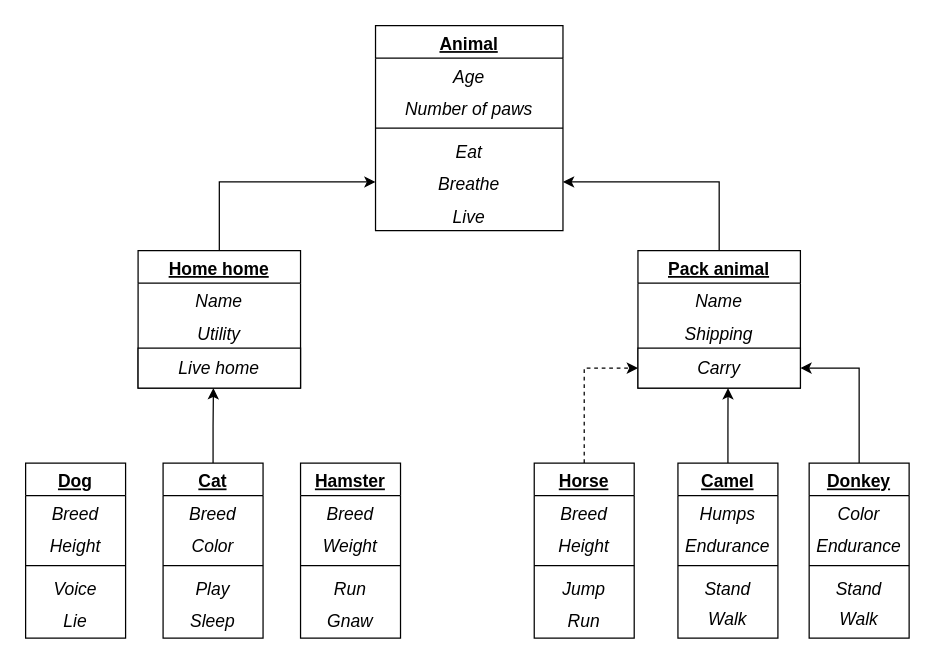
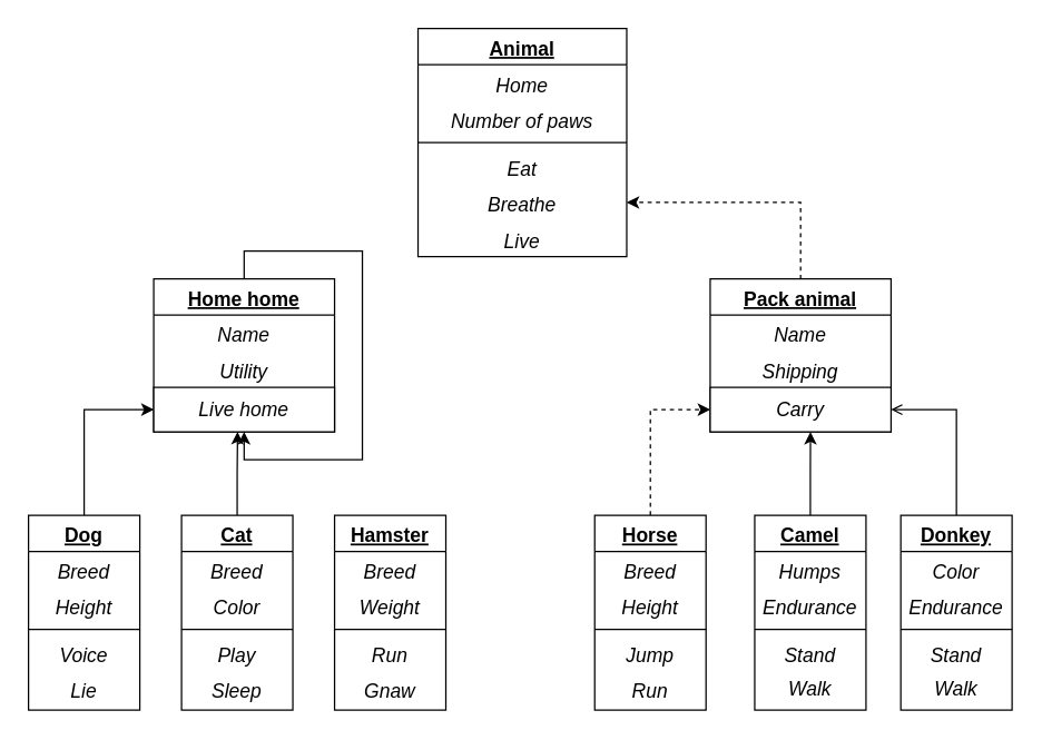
  <mxCell id="0" />
  <mxCell id="1" parent="0" />
+ <mxCell id="2" style="edgeStyle=orthogonalEdgeStyle;rounded=0;orthogonalLoop=1;jettySize=auto;html=1;exitX=0.5;exitY=0;exitDx=0;exitDy=0;entryX=0;entryY=0.5;entryDx=0;entryDy=0;fontSize=14;" edge="1" parent="1" source="3" target="47"><mxGeometry relative="1" as="geometry" /></mxCell>
  <mxCell id="3" value="Dog" style="swimlane;fontStyle=5;align=center;verticalAlign=top;childLayout=stackLayout;horizontal=1;startSize=26;horizontalStack=0;resizeParent=1;resizeLast=0;collapsible=1;marginBottom=0;rounded=0;shadow=0;strokeWidth=1;fontSize=14;" vertex="1" parent="1"><mxGeometry x="20" y="370" width="80" height="140" as="geometry"><mxRectangle x="550" y="140" width="160" height="26" as="alternateBounds" /></mxGeometry></mxCell>
  <mxCell id="4" value="Breed" style="text;align=center;verticalAlign=top;spacingLeft=4;spacingRight=4;overflow=hidden;rotatable=0;points=[[0,0.5],[1,0.5]];portConstraint=eastwest;fontStyle=2;fontSize=14;" vertex="1" parent="3"><mxGeometry y="26" width="80" height="26" as="geometry" /></mxCell>
  <mxCell id="5" value="Height" style="text;align=center;verticalAlign=top;spacingLeft=4;spacingRight=4;overflow=hidden;rotatable=0;points=[[0,0.5],[1,0.5]];portConstraint=eastwest;rounded=0;shadow=0;html=0;fontSize=14;fontStyle=2" vertex="1" parent="3"><mxGeometry y="52" width="80" height="26" as="geometry" /></mxCell>
  <mxCell id="6" value="" style="line;html=1;strokeWidth=1;align=left;verticalAlign=middle;spacingTop=-1;spacingLeft=3;spacingRight=3;rotatable=0;labelPosition=right;points=[];portConstraint=eastwest;" vertex="1" parent="3"><mxGeometry y="78" width="80" height="8" as="geometry" /></mxCell>
  <mxCell id="7" value="Voice" style="text;align=center;verticalAlign=top;spacingLeft=4;spacingRight=4;overflow=hidden;rotatable=0;points=[[0,0.5],[1,0.5]];portConstraint=eastwest;fontSize=14;fontStyle=2" vertex="1" parent="3"><mxGeometry y="86" width="80" height="26" as="geometry" /></mxCell>
  <mxCell id="8" value="Lie" style="text;align=center;verticalAlign=top;spacingLeft=4;spacingRight=4;overflow=hidden;rotatable=0;points=[[0,0.5],[1,0.5]];portConstraint=eastwest;fontStyle=2;fontSize=14;" vertex="1" parent="3"><mxGeometry y="112" width="80" height="26" as="geometry" /></mxCell>
  <mxCell id="9" value="Hamster" style="swimlane;fontStyle=5;align=center;verticalAlign=top;childLayout=stackLayout;horizontal=1;startSize=26;horizontalStack=0;resizeParent=1;resizeLast=0;collapsible=1;marginBottom=0;rounded=0;shadow=0;strokeWidth=1;fontSize=14;" vertex="1" parent="1"><mxGeometry x="240" y="370" width="80" height="140" as="geometry"><mxRectangle x="550" y="140" width="160" height="26" as="alternateBounds" /></mxGeometry></mxCell>
  <mxCell id="10" value="Breed" style="text;align=center;verticalAlign=top;spacingLeft=4;spacingRight=4;overflow=hidden;rotatable=0;points=[[0,0.5],[1,0.5]];portConstraint=eastwest;fontSize=14;fontStyle=2" vertex="1" parent="9"><mxGeometry y="26" width="80" height="26" as="geometry" /></mxCell>
  <mxCell id="11" value="Weight" style="text;align=center;verticalAlign=top;spacingLeft=4;spacingRight=4;overflow=hidden;rotatable=0;points=[[0,0.5],[1,0.5]];portConstraint=eastwest;rounded=0;shadow=0;html=0;fontSize=14;fontStyle=2" vertex="1" parent="9"><mxGeometry y="52" width="80" height="26" as="geometry" /></mxCell>
  <mxCell id="12" value="" style="line;html=1;strokeWidth=1;align=left;verticalAlign=middle;spacingTop=-1;spacingLeft=3;spacingRight=3;rotatable=0;labelPosition=right;points=[];portConstraint=eastwest;" vertex="1" parent="9"><mxGeometry y="78" width="80" height="8" as="geometry" /></mxCell>
  <mxCell id="13" value="Run" style="text;align=center;verticalAlign=top;spacingLeft=4;spacingRight=4;overflow=hidden;rotatable=0;points=[[0,0.5],[1,0.5]];portConstraint=eastwest;fontSize=14;fontStyle=2" vertex="1" parent="9"><mxGeometry y="86" width="80" height="26" as="geometry" /></mxCell>
  <mxCell id="14" value="Gnaw" style="text;align=center;verticalAlign=top;spacingLeft=4;spacingRight=4;overflow=hidden;rotatable=0;points=[[0,0.5],[1,0.5]];portConstraint=eastwest;fontStyle=2;fontSize=14;" vertex="1" parent="9"><mxGeometry y="112" width="80" height="26" as="geometry" /></mxCell>
  <mxCell id="15" style="edgeStyle=orthogonalEdgeStyle;rounded=0;orthogonalLoop=1;jettySize=auto;html=1;exitX=0.5;exitY=0;exitDx=0;exitDy=0;fontSize=14;" edge="1" parent="1" source="16"><mxGeometry relative="1" as="geometry"><mxPoint x="170.273" y="310" as="targetPoint" /></mxGeometry></mxCell>
  <mxCell id="16" value="Cat" style="swimlane;fontStyle=5;align=center;verticalAlign=top;childLayout=stackLayout;horizontal=1;startSize=26;horizontalStack=0;resizeParent=1;resizeLast=0;collapsible=1;marginBottom=0;rounded=0;shadow=0;strokeWidth=1;fontSize=14;spacingTop=0;labelBorderColor=none;labelBackgroundColor=none;" vertex="1" parent="1"><mxGeometry x="130" y="370" width="80" height="140" as="geometry"><mxRectangle x="550" y="140" width="160" height="26" as="alternateBounds" /></mxGeometry></mxCell>
  <mxCell id="17" value="Breed" style="text;align=center;verticalAlign=top;spacingLeft=4;spacingRight=4;overflow=hidden;rotatable=0;points=[[0,0.5],[1,0.5]];portConstraint=eastwest;fontSize=14;fontStyle=2" vertex="1" parent="16"><mxGeometry y="26" width="80" height="26" as="geometry" /></mxCell>
  <mxCell id="18" value="Color" style="text;align=center;verticalAlign=top;spacingLeft=4;spacingRight=4;overflow=hidden;rotatable=0;points=[[0,0.5],[1,0.5]];portConstraint=eastwest;rounded=0;shadow=0;html=0;fontSize=14;fontStyle=2" vertex="1" parent="16"><mxGeometry y="52" width="80" height="26" as="geometry" /></mxCell>
  <mxCell id="19" value="" style="line;html=1;strokeWidth=1;align=left;verticalAlign=middle;spacingTop=-1;spacingLeft=3;spacingRight=3;rotatable=0;labelPosition=right;points=[];portConstraint=eastwest;" vertex="1" parent="16"><mxGeometry y="78" width="80" height="8" as="geometry" /></mxCell>
  <mxCell id="20" value="Play" style="text;align=center;verticalAlign=top;spacingLeft=4;spacingRight=4;overflow=hidden;rotatable=0;points=[[0,0.5],[1,0.5]];portConstraint=eastwest;fontSize=14;fontStyle=2" vertex="1" parent="16"><mxGeometry y="86" width="80" height="26" as="geometry" /></mxCell>
  <mxCell id="21" value="Sleep" style="text;align=center;verticalAlign=top;spacingLeft=4;spacingRight=4;overflow=hidden;rotatable=0;points=[[0,0.5],[1,0.5]];portConstraint=eastwest;fontStyle=2;fontSize=14;" vertex="1" parent="16"><mxGeometry y="112" width="80" height="26" as="geometry" /></mxCell>
  <mxCell id="22" style="edgeStyle=orthogonalEdgeStyle;rounded=0;orthogonalLoop=1;jettySize=auto;html=1;exitX=0.5;exitY=0;exitDx=0;exitDy=0;entryX=0;entryY=0.5;entryDx=0;entryDy=0;fontSize=14;dashed=1;" edge="1" parent="1" source="23" target="52"><mxGeometry relative="1" as="geometry" /></mxCell>
  <mxCell id="23" value="Horse" style="swimlane;fontStyle=5;align=center;verticalAlign=top;childLayout=stackLayout;horizontal=1;startSize=26;horizontalStack=0;resizeParent=1;resizeLast=0;collapsible=1;marginBottom=0;rounded=0;shadow=0;strokeWidth=1;fontSize=14;" vertex="1" parent="1"><mxGeometry x="427" y="370" width="80" height="140" as="geometry"><mxRectangle x="550" y="140" width="160" height="26" as="alternateBounds" /></mxGeometry></mxCell>
  <mxCell id="24" value="Breed" style="text;align=center;verticalAlign=top;spacingLeft=4;spacingRight=4;overflow=hidden;rotatable=0;points=[[0,0.5],[1,0.5]];portConstraint=eastwest;fontSize=14;fontStyle=2" vertex="1" parent="23"><mxGeometry y="26" width="80" height="26" as="geometry" /></mxCell>
  <mxCell id="25" value="Height" style="text;align=center;verticalAlign=top;spacingLeft=4;spacingRight=4;overflow=hidden;rotatable=0;points=[[0,0.5],[1,0.5]];portConstraint=eastwest;rounded=0;shadow=0;html=0;fontSize=14;fontStyle=2" vertex="1" parent="23"><mxGeometry y="52" width="80" height="26" as="geometry" /></mxCell>
  <mxCell id="26" value="" style="line;html=1;strokeWidth=1;align=left;verticalAlign=middle;spacingTop=-1;spacingLeft=3;spacingRight=3;rotatable=0;labelPosition=right;points=[];portConstraint=eastwest;" vertex="1" parent="23"><mxGeometry y="78" width="80" height="8" as="geometry" /></mxCell>
  <mxCell id="27" value="Jump" style="text;align=center;verticalAlign=top;spacingLeft=4;spacingRight=4;overflow=hidden;rotatable=0;points=[[0,0.5],[1,0.5]];portConstraint=eastwest;fontSize=14;fontStyle=2" vertex="1" parent="23"><mxGeometry y="86" width="80" height="26" as="geometry" /></mxCell>
  <mxCell id="28" value="Run" style="text;align=center;verticalAlign=top;spacingLeft=4;spacingRight=4;overflow=hidden;rotatable=0;points=[[0,0.5],[1,0.5]];portConstraint=eastwest;fontStyle=2;fontSize=14;" vertex="1" parent="23"><mxGeometry y="112" width="80" height="26" as="geometry" /></mxCell>
  <mxCell id="29" style="edgeStyle=orthogonalEdgeStyle;rounded=0;orthogonalLoop=1;jettySize=auto;html=1;exitX=0.5;exitY=0;exitDx=0;exitDy=0;fontSize=14;" edge="1" parent="1" source="30"><mxGeometry relative="1" as="geometry"><mxPoint x="582.091" y="310" as="targetPoint" /></mxGeometry></mxCell>
  <mxCell id="30" value="Camel" style="swimlane;fontStyle=5;align=center;verticalAlign=top;childLayout=stackLayout;horizontal=1;startSize=26;horizontalStack=0;resizeParent=1;resizeLast=0;collapsible=1;marginBottom=0;rounded=0;shadow=0;strokeWidth=1;fontSize=14;" vertex="1" parent="1"><mxGeometry x="542" y="370" width="80" height="140" as="geometry"><mxRectangle x="550" y="140" width="160" height="26" as="alternateBounds" /></mxGeometry></mxCell>
  <mxCell id="31" value="Humps" style="text;align=center;verticalAlign=top;spacingLeft=4;spacingRight=4;overflow=hidden;rotatable=0;points=[[0,0.5],[1,0.5]];portConstraint=eastwest;fontSize=14;fontStyle=2" vertex="1" parent="30"><mxGeometry y="26" width="80" height="26" as="geometry" /></mxCell>
  <mxCell id="32" value="Endurance" style="text;align=center;verticalAlign=top;spacingLeft=4;spacingRight=4;overflow=hidden;rotatable=0;points=[[0,0.5],[1,0.5]];portConstraint=eastwest;rounded=0;shadow=0;html=0;fontSize=14;fontStyle=2" vertex="1" parent="30"><mxGeometry y="52" width="80" height="26" as="geometry" /></mxCell>
  <mxCell id="33" value="" style="line;html=1;strokeWidth=1;align=left;verticalAlign=middle;spacingTop=-1;spacingLeft=3;spacingRight=3;rotatable=0;labelPosition=right;points=[];portConstraint=eastwest;" vertex="1" parent="30"><mxGeometry y="78" width="80" height="8" as="geometry" /></mxCell>
  <mxCell id="34" value="Stand" style="text;align=center;verticalAlign=top;spacingLeft=4;spacingRight=4;overflow=hidden;rotatable=0;points=[[0,0.5],[1,0.5]];portConstraint=eastwest;fontSize=14;fontStyle=2" vertex="1" parent="30"><mxGeometry y="86" width="80" height="24" as="geometry" /></mxCell>
  <mxCell id="35" value="Walk" style="text;align=center;verticalAlign=top;spacingLeft=4;spacingRight=4;overflow=hidden;rotatable=0;points=[[0,0.5],[1,0.5]];portConstraint=eastwest;fontStyle=2;fontSize=14;" vertex="1" parent="30"><mxGeometry y="110" width="80" height="26" as="geometry" /></mxCell>
- <mxCell id="36" style="edgeStyle=orthogonalEdgeStyle;rounded=0;orthogonalLoop=1;jettySize=auto;html=1;exitX=0.5;exitY=0;exitDx=0;exitDy=0;entryX=1;entryY=0.5;entryDx=0;entryDy=0;fontSize=14;" edge="1" parent="1" source="37" target="52"><mxGeometry relative="1" as="geometry" /></mxCell>
+ <mxCell id="36" style="edgeStyle=orthogonalEdgeStyle;rounded=0;orthogonalLoop=1;jettySize=auto;html=1;exitX=0.5;exitY=0;exitDx=0;exitDy=0;entryX=1;entryY=0.5;entryDx=0;entryDy=0;fontSize=14;endArrow=open;" edge="1" parent="1" source="37" target="52"><mxGeometry relative="1" as="geometry" /></mxCell>
  <mxCell id="37" value="Donkey" style="swimlane;fontStyle=5;align=center;verticalAlign=top;childLayout=stackLayout;horizontal=1;startSize=26;horizontalStack=0;resizeParent=1;resizeLast=0;collapsible=1;marginBottom=0;rounded=0;shadow=0;strokeWidth=1;fontSize=14;" vertex="1" parent="1"><mxGeometry x="647" y="370" width="80" height="140" as="geometry"><mxRectangle x="550" y="140" width="160" height="26" as="alternateBounds" /></mxGeometry></mxCell>
  <mxCell id="38" value="Color" style="text;align=center;verticalAlign=top;spacingLeft=4;spacingRight=4;overflow=hidden;rotatable=0;points=[[0,0.5],[1,0.5]];portConstraint=eastwest;fontSize=14;fontStyle=2" vertex="1" parent="37"><mxGeometry y="26" width="80" height="26" as="geometry" /></mxCell>
  <mxCell id="39" value="Endurance" style="text;align=center;verticalAlign=top;spacingLeft=4;spacingRight=4;overflow=hidden;rotatable=0;points=[[0,0.5],[1,0.5]];portConstraint=eastwest;rounded=0;shadow=0;html=0;fontSize=14;fontStyle=2" vertex="1" parent="37"><mxGeometry y="52" width="80" height="26" as="geometry" /></mxCell>
  <mxCell id="40" value="" style="line;html=1;strokeWidth=1;align=left;verticalAlign=middle;spacingTop=-1;spacingLeft=3;spacingRight=3;rotatable=0;labelPosition=right;points=[];portConstraint=eastwest;" vertex="1" parent="37"><mxGeometry y="78" width="80" height="8" as="geometry" /></mxCell>
  <mxCell id="41" value="Stand" style="text;align=center;verticalAlign=top;spacingLeft=4;spacingRight=4;overflow=hidden;rotatable=0;points=[[0,0.5],[1,0.5]];portConstraint=eastwest;fontSize=14;fontStyle=2" vertex="1" parent="37"><mxGeometry y="86" width="80" height="24" as="geometry" /></mxCell>
  <mxCell id="42" value="Walk" style="text;align=center;verticalAlign=top;spacingLeft=4;spacingRight=4;overflow=hidden;rotatable=0;points=[[0,0.5],[1,0.5]];portConstraint=eastwest;fontStyle=2;fontSize=14;" vertex="1" parent="37"><mxGeometry y="110" width="80" height="26" as="geometry" /></mxCell>
- <mxCell id="43" style="edgeStyle=orthogonalEdgeStyle;rounded=0;orthogonalLoop=1;jettySize=auto;html=1;exitX=0.5;exitY=0;exitDx=0;exitDy=0;entryX=0;entryY=0.5;entryDx=0;entryDy=0;fontSize=14;" edge="1" parent="1" source="44" target="58"><mxGeometry relative="1" as="geometry" /></mxCell>
+ <mxCell id="43" style="edgeStyle=orthogonalEdgeStyle;rounded=0;orthogonalLoop=1;jettySize=auto;html=1;exitX=0.5;exitY=0;exitDx=0;exitDy=0;fontSize=14;" edge="1" parent="1" source="44" target="47"><mxGeometry relative="1" as="geometry" /></mxCell>
  <mxCell id="44" value="Home home" style="swimlane;fontStyle=5;align=center;verticalAlign=top;childLayout=stackLayout;horizontal=1;startSize=26;horizontalStack=0;resizeParent=1;resizeLast=0;collapsible=1;marginBottom=0;rounded=0;shadow=0;strokeWidth=1;fontSize=14;" vertex="1" parent="1"><mxGeometry x="110" y="200" width="130" height="110" as="geometry"><mxRectangle x="550" y="140" width="160" height="26" as="alternateBounds" /></mxGeometry></mxCell>
  <mxCell id="45" value="Name" style="text;align=center;verticalAlign=top;spacingLeft=4;spacingRight=4;overflow=hidden;rotatable=0;points=[[0,0.5],[1,0.5]];portConstraint=eastwest;fontSize=14;fontStyle=2" vertex="1" parent="44"><mxGeometry y="26" width="130" height="26" as="geometry" /></mxCell>
  <mxCell id="46" value="Utility" style="text;align=center;verticalAlign=top;spacingLeft=4;spacingRight=4;overflow=hidden;rotatable=0;points=[[0,0.5],[1,0.5]];portConstraint=eastwest;rounded=0;shadow=0;html=0;fontSize=14;fontStyle=2" vertex="1" parent="44"><mxGeometry y="52" width="130" height="26" as="geometry" /></mxCell>
  <mxCell id="47" value="&lt;i&gt;Live home&lt;/i&gt;" style="rounded=0;whiteSpace=wrap;html=1;labelBackgroundColor=none;labelBorderColor=none;fontSize=14;" vertex="1" parent="44"><mxGeometry y="78" width="130" height="32" as="geometry" /></mxCell>
- <mxCell id="48" style="edgeStyle=orthogonalEdgeStyle;rounded=0;orthogonalLoop=1;jettySize=auto;html=1;exitX=0.5;exitY=0;exitDx=0;exitDy=0;entryX=1;entryY=0.5;entryDx=0;entryDy=0;fontSize=14;" edge="1" parent="1" source="49" target="58"><mxGeometry relative="1" as="geometry" /></mxCell>
+ <mxCell id="48" style="edgeStyle=orthogonalEdgeStyle;rounded=0;orthogonalLoop=1;jettySize=auto;html=1;exitX=0.5;exitY=0;exitDx=0;exitDy=0;entryX=1;entryY=0.5;entryDx=0;entryDy=0;fontSize=14;dashed=1;" edge="1" parent="1" source="49" target="58"><mxGeometry relative="1" as="geometry" /></mxCell>
  <mxCell id="49" value="Pack animal" style="swimlane;fontStyle=5;align=center;verticalAlign=top;childLayout=stackLayout;horizontal=1;startSize=26;horizontalStack=0;resizeParent=1;resizeLast=0;collapsible=1;marginBottom=0;rounded=0;shadow=0;strokeWidth=1;fontSize=14;" vertex="1" parent="1"><mxGeometry x="510" y="200" width="130" height="110" as="geometry"><mxRectangle x="550" y="140" width="160" height="26" as="alternateBounds" /></mxGeometry></mxCell>
  <mxCell id="50" value="Name" style="text;align=center;verticalAlign=top;spacingLeft=4;spacingRight=4;overflow=hidden;rotatable=0;points=[[0,0.5],[1,0.5]];portConstraint=eastwest;fontSize=14;fontStyle=2" vertex="1" parent="49"><mxGeometry y="26" width="130" height="26" as="geometry" /></mxCell>
  <mxCell id="51" value="Shipping" style="text;align=center;verticalAlign=top;spacingLeft=4;spacingRight=4;overflow=hidden;rotatable=0;points=[[0,0.5],[1,0.5]];portConstraint=eastwest;rounded=0;shadow=0;html=0;fontSize=14;fontStyle=2" vertex="1" parent="49"><mxGeometry y="52" width="130" height="26" as="geometry" /></mxCell>
  <mxCell id="52" value="&lt;i&gt;Carry&lt;/i&gt;" style="rounded=0;whiteSpace=wrap;html=1;labelBackgroundColor=none;labelBorderColor=none;fontSize=14;" vertex="1" parent="49"><mxGeometry y="78" width="130" height="32" as="geometry" /></mxCell>
  <mxCell id="53" value="Animal" style="swimlane;fontStyle=5;align=center;verticalAlign=top;childLayout=stackLayout;horizontal=1;startSize=26;horizontalStack=0;resizeParent=1;resizeLast=0;collapsible=1;marginBottom=0;rounded=0;shadow=0;strokeWidth=1;fontSize=14;" vertex="1" parent="1"><mxGeometry x="300" y="20" width="150" height="164" as="geometry"><mxRectangle x="550" y="140" width="160" height="26" as="alternateBounds" /></mxGeometry></mxCell>
- <mxCell id="54" value="Age" style="text;align=center;verticalAlign=top;spacingLeft=4;spacingRight=4;overflow=hidden;rotatable=0;points=[[0,0.5],[1,0.5]];portConstraint=eastwest;fontSize=14;fontStyle=2" vertex="1" parent="53"><mxGeometry y="26" width="150" height="26" as="geometry" /></mxCell>
+ <mxCell id="54" value="Home" style="text;align=center;verticalAlign=top;spacingLeft=4;spacingRight=4;overflow=hidden;rotatable=0;points=[[0,0.5],[1,0.5]];portConstraint=eastwest;fontSize=14;fontStyle=2" vertex="1" parent="53"><mxGeometry y="26" width="150" height="26" as="geometry" /></mxCell>
  <mxCell id="55" value="Number of paws" style="text;align=center;verticalAlign=top;spacingLeft=4;spacingRight=4;overflow=hidden;rotatable=0;points=[[0,0.5],[1,0.5]];portConstraint=eastwest;rounded=0;shadow=0;html=0;fontSize=14;fontStyle=2" vertex="1" parent="53"><mxGeometry y="52" width="150" height="26" as="geometry" /></mxCell>
  <mxCell id="56" value="" style="line;html=1;strokeWidth=1;align=left;verticalAlign=middle;spacingTop=-1;spacingLeft=3;spacingRight=3;rotatable=0;labelPosition=right;points=[];portConstraint=eastwest;" vertex="1" parent="53"><mxGeometry y="78" width="150" height="8" as="geometry" /></mxCell>
  <mxCell id="57" value="Eat" style="text;align=center;verticalAlign=top;spacingLeft=4;spacingRight=4;overflow=hidden;rotatable=0;points=[[0,0.5],[1,0.5]];portConstraint=eastwest;fontSize=14;fontStyle=2" vertex="1" parent="53"><mxGeometry y="86" width="150" height="26" as="geometry" /></mxCell>
  <mxCell id="58" value="Breathe" style="text;align=center;verticalAlign=top;spacingLeft=4;spacingRight=4;overflow=hidden;rotatable=0;points=[[0,0.5],[1,0.5]];portConstraint=eastwest;fontStyle=2;fontSize=14;" vertex="1" parent="53"><mxGeometry y="112" width="150" height="26" as="geometry" /></mxCell>
  <mxCell id="59" value="Live" style="text;align=center;verticalAlign=top;spacingLeft=4;spacingRight=4;overflow=hidden;rotatable=0;points=[[0,0.5],[1,0.5]];portConstraint=eastwest;fontStyle=2;fontSize=14;" vertex="1" parent="53"><mxGeometry y="138" width="150" height="26" as="geometry" /></mxCell>
